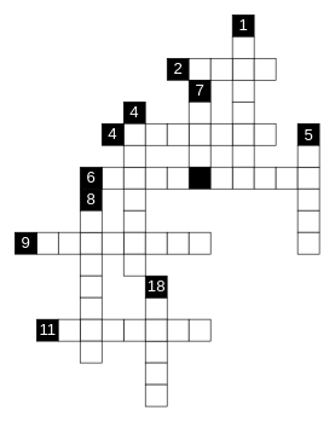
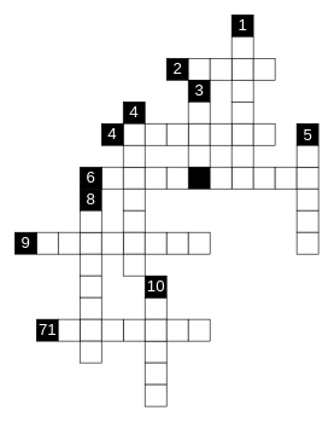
  <mxCell id="0" />
  <mxCell id="1" parent="0" />
  <mxCell id="2" value="" style="whiteSpace=wrap;html=1;aspect=fixed;fillColor=#000000;" vertex="1" parent="1"><mxGeometry x="320" y="20" width="30" height="30" as="geometry" /></mxCell>
  <mxCell id="3" value="" style="whiteSpace=wrap;html=1;aspect=fixed;" vertex="1" parent="1"><mxGeometry x="320" y="50" width="30" height="30" as="geometry" /></mxCell>
  <mxCell id="4" value="" style="whiteSpace=wrap;html=1;aspect=fixed;" vertex="1" parent="1"><mxGeometry x="320" y="80" width="30" height="30" as="geometry" /></mxCell>
  <mxCell id="5" value="" style="whiteSpace=wrap;html=1;aspect=fixed;" vertex="1" parent="1"><mxGeometry x="320" y="110" width="30" height="30" as="geometry" /></mxCell>
  <mxCell id="6" value="" style="whiteSpace=wrap;html=1;aspect=fixed;" vertex="1" parent="1"><mxGeometry x="320" y="140" width="30" height="30" as="geometry" /></mxCell>
  <mxCell id="7" value="" style="whiteSpace=wrap;html=1;aspect=fixed;" vertex="1" parent="1"><mxGeometry x="320" y="170" width="30" height="30" as="geometry" /></mxCell>
  <mxCell id="8" value="" style="whiteSpace=wrap;html=1;aspect=fixed;" vertex="1" parent="1"><mxGeometry x="320" y="200" width="30" height="30" as="geometry" /></mxCell>
  <mxCell id="9" value="" style="whiteSpace=wrap;html=1;aspect=fixed;" vertex="1" parent="1"><mxGeometry x="320" y="230" width="30" height="30" as="geometry" /></mxCell>
  <mxCell id="10" value="" style="whiteSpace=wrap;html=1;aspect=fixed;" vertex="1" parent="1"><mxGeometry x="350" y="230" width="30" height="30" as="geometry" /></mxCell>
  <mxCell id="11" value="" style="whiteSpace=wrap;html=1;aspect=fixed;" vertex="1" parent="1"><mxGeometry x="380" y="230" width="30" height="30" as="geometry" /></mxCell>
  <mxCell id="12" value="" style="whiteSpace=wrap;html=1;aspect=fixed;" vertex="1" parent="1"><mxGeometry x="410" y="230" width="30" height="30" as="geometry" /></mxCell>
  <mxCell id="13" value="" style="whiteSpace=wrap;html=1;aspect=fixed;fillColor=#000000;" vertex="1" parent="1"><mxGeometry x="410" y="170" width="30" height="30" as="geometry" /></mxCell>
  <mxCell id="14" value="" style="whiteSpace=wrap;html=1;aspect=fixed;" vertex="1" parent="1"><mxGeometry x="410" y="200" width="30" height="30" as="geometry" /></mxCell>
  <mxCell id="15" value="" style="whiteSpace=wrap;html=1;aspect=fixed;" vertex="1" parent="1"><mxGeometry x="410" y="260" width="30" height="30" as="geometry" /></mxCell>
  <mxCell id="16" value="" style="whiteSpace=wrap;html=1;aspect=fixed;" vertex="1" parent="1"><mxGeometry x="410" y="290" width="30" height="30" as="geometry" /></mxCell>
  <mxCell id="17" value="" style="whiteSpace=wrap;html=1;aspect=fixed;" vertex="1" parent="1"><mxGeometry x="410" y="320" width="30" height="30" as="geometry" /></mxCell>
  <mxCell id="18" value="" style="whiteSpace=wrap;html=1;aspect=fixed;" vertex="1" parent="1"><mxGeometry x="200" y="470" width="30" height="30" as="geometry" /></mxCell>
  <mxCell id="19" value="" style="whiteSpace=wrap;html=1;aspect=fixed;" vertex="1" parent="1"><mxGeometry x="200" y="500" width="30" height="30" as="geometry" /></mxCell>
  <mxCell id="20" value="" style="whiteSpace=wrap;html=1;aspect=fixed;" vertex="1" parent="1"><mxGeometry x="200" y="530" width="30" height="30" as="geometry" /></mxCell>
  <mxCell id="21" value="" style="whiteSpace=wrap;html=1;aspect=fixed;" vertex="1" parent="1"><mxGeometry x="350" y="80" width="30" height="30" as="geometry" /></mxCell>
  <mxCell id="22" value="" style="whiteSpace=wrap;html=1;aspect=fixed;" vertex="1" parent="1"><mxGeometry x="350" y="170" width="30" height="30" as="geometry" /></mxCell>
  <mxCell id="23" value="" style="whiteSpace=wrap;html=1;aspect=fixed;fillColor=#000000;" vertex="1" parent="1"><mxGeometry x="230" y="80" width="30" height="30" as="geometry" /></mxCell>
  <mxCell id="24" value="" style="whiteSpace=wrap;html=1;aspect=fixed;" vertex="1" parent="1"><mxGeometry x="260" y="80" width="30" height="30" as="geometry" /></mxCell>
  <mxCell id="25" value="" style="whiteSpace=wrap;html=1;aspect=fixed;" vertex="1" parent="1"><mxGeometry x="290" y="80" width="30" height="30" as="geometry" /></mxCell>
  <mxCell id="26" value="" style="whiteSpace=wrap;html=1;aspect=fixed;fillColor=#000000;" vertex="1" parent="1"><mxGeometry x="260" y="110" width="30" height="30" as="geometry" /></mxCell>
  <mxCell id="27" value="" style="whiteSpace=wrap;html=1;aspect=fixed;" vertex="1" parent="1"><mxGeometry x="260" y="140" width="30" height="30" as="geometry" /></mxCell>
  <mxCell id="28" value="" style="whiteSpace=wrap;html=1;aspect=fixed;" vertex="1" parent="1"><mxGeometry x="260" y="170" width="30" height="30" as="geometry" /></mxCell>
  <mxCell id="29" value="" style="whiteSpace=wrap;html=1;aspect=fixed;" vertex="1" parent="1"><mxGeometry x="260" y="200" width="30" height="30" as="geometry" /></mxCell>
  <mxCell id="30" value="" style="whiteSpace=wrap;html=1;aspect=fixed;fillColor=#000000;" vertex="1" parent="1"><mxGeometry x="260" y="230" width="30" height="30" as="geometry" /></mxCell>
  <mxCell id="31" value="" style="whiteSpace=wrap;html=1;aspect=fixed;" vertex="1" parent="1"><mxGeometry x="290" y="230" width="30" height="30" as="geometry" /></mxCell>
  <mxCell id="32" value="" style="whiteSpace=wrap;html=1;aspect=fixed;" vertex="1" parent="1"><mxGeometry x="140" y="230" width="30" height="30" as="geometry" /></mxCell>
  <mxCell id="33" value="" style="whiteSpace=wrap;html=1;aspect=fixed;" vertex="1" parent="1"><mxGeometry x="170" y="230" width="30" height="30" as="geometry" /></mxCell>
  <mxCell id="34" value="" style="whiteSpace=wrap;html=1;aspect=fixed;" vertex="1" parent="1"><mxGeometry x="200" y="230" width="30" height="30" as="geometry" /></mxCell>
  <mxCell id="35" value="" style="whiteSpace=wrap;html=1;aspect=fixed;" vertex="1" parent="1"><mxGeometry x="230" y="230" width="30" height="30" as="geometry" /></mxCell>
  <mxCell id="36" value="" style="whiteSpace=wrap;html=1;aspect=fixed;fillColor=#000000;" vertex="1" parent="1"><mxGeometry x="110" y="230" width="30" height="30" as="geometry" /></mxCell>
  <mxCell id="37" value="" style="whiteSpace=wrap;html=1;aspect=fixed;fillColor=#000000;" vertex="1" parent="1"><mxGeometry x="170" y="140" width="30" height="30" as="geometry" /></mxCell>
  <mxCell id="38" value="" style="whiteSpace=wrap;html=1;aspect=fixed;" vertex="1" parent="1"><mxGeometry x="170" y="170" width="30" height="30" as="geometry" /></mxCell>
  <mxCell id="39" value="" style="whiteSpace=wrap;html=1;aspect=fixed;" vertex="1" parent="1"><mxGeometry x="170" y="200" width="30" height="30" as="geometry" /></mxCell>
  <mxCell id="40" value="" style="whiteSpace=wrap;html=1;aspect=fixed;fillColor=#000000;" vertex="1" parent="1"><mxGeometry x="140" y="170" width="30" height="30" as="geometry" /></mxCell>
  <mxCell id="41" value="" style="whiteSpace=wrap;html=1;aspect=fixed;" vertex="1" parent="1"><mxGeometry x="200" y="170" width="30" height="30" as="geometry" /></mxCell>
  <mxCell id="42" value="" style="whiteSpace=wrap;html=1;aspect=fixed;" vertex="1" parent="1"><mxGeometry x="230" y="170" width="30" height="30" as="geometry" /></mxCell>
  <mxCell id="43" value="" style="whiteSpace=wrap;html=1;aspect=fixed;" vertex="1" parent="1"><mxGeometry x="290" y="170" width="30" height="30" as="geometry" /></mxCell>
  <mxCell id="44" value="" style="whiteSpace=wrap;html=1;aspect=fixed;" vertex="1" parent="1"><mxGeometry x="170" y="260" width="30" height="30" as="geometry" /></mxCell>
  <mxCell id="45" value="" style="whiteSpace=wrap;html=1;aspect=fixed;" vertex="1" parent="1"><mxGeometry x="170" y="290" width="30" height="30" as="geometry" /></mxCell>
  <mxCell id="46" value="" style="whiteSpace=wrap;html=1;aspect=fixed;" vertex="1" parent="1"><mxGeometry x="170" y="320" width="30" height="30" as="geometry" /></mxCell>
  <mxCell id="47" value="" style="whiteSpace=wrap;html=1;aspect=fixed;" vertex="1" parent="1"><mxGeometry x="170" y="350" width="30" height="30" as="geometry" /></mxCell>
  <mxCell id="48" value="" style="whiteSpace=wrap;html=1;aspect=fixed;" vertex="1" parent="1"><mxGeometry x="200" y="320" width="30" height="30" as="geometry" /></mxCell>
  <mxCell id="49" value="" style="whiteSpace=wrap;html=1;aspect=fixed;" vertex="1" parent="1"><mxGeometry x="230" y="320" width="30" height="30" as="geometry" /></mxCell>
  <mxCell id="50" value="" style="whiteSpace=wrap;html=1;aspect=fixed;" vertex="1" parent="1"><mxGeometry x="260" y="320" width="30" height="30" as="geometry" /></mxCell>
  <mxCell id="51" value="" style="whiteSpace=wrap;html=1;aspect=fixed;" vertex="1" parent="1"><mxGeometry x="50" y="320" width="30" height="30" as="geometry" /></mxCell>
  <mxCell id="52" value="" style="whiteSpace=wrap;html=1;aspect=fixed;" vertex="1" parent="1"><mxGeometry x="80" y="320" width="30" height="30" as="geometry" /></mxCell>
  <mxCell id="53" value="" style="whiteSpace=wrap;html=1;aspect=fixed;" vertex="1" parent="1"><mxGeometry x="110" y="320" width="30" height="30" as="geometry" /></mxCell>
  <mxCell id="54" value="" style="whiteSpace=wrap;html=1;aspect=fixed;" vertex="1" parent="1"><mxGeometry x="140" y="320" width="30" height="30" as="geometry" /></mxCell>
  <mxCell id="55" value="" style="whiteSpace=wrap;html=1;aspect=fixed;fillColor=#000000;" vertex="1" parent="1"><mxGeometry x="20" y="320" width="30" height="30" as="geometry" /></mxCell>
  <mxCell id="56" value="" style="whiteSpace=wrap;html=1;aspect=fixed;" vertex="1" parent="1"><mxGeometry x="200" y="410" width="30" height="30" as="geometry" /></mxCell>
  <mxCell id="57" value="" style="whiteSpace=wrap;html=1;aspect=fixed;fillColor=#000000;" vertex="1" parent="1"><mxGeometry x="110" y="260" width="30" height="30" as="geometry" /></mxCell>
  <mxCell id="58" value="" style="whiteSpace=wrap;html=1;aspect=fixed;" vertex="1" parent="1"><mxGeometry x="110" y="290" width="30" height="30" as="geometry" /></mxCell>
  <mxCell id="59" value="" style="whiteSpace=wrap;html=1;aspect=fixed;" vertex="1" parent="1"><mxGeometry x="110" y="350" width="30" height="30" as="geometry" /></mxCell>
  <mxCell id="60" value="" style="whiteSpace=wrap;html=1;aspect=fixed;" vertex="1" parent="1"><mxGeometry x="110" y="380" width="30" height="30" as="geometry" /></mxCell>
  <mxCell id="61" value="" style="whiteSpace=wrap;html=1;aspect=fixed;" vertex="1" parent="1"><mxGeometry x="110" y="410" width="30" height="30" as="geometry" /></mxCell>
  <mxCell id="62" value="" style="whiteSpace=wrap;html=1;aspect=fixed;" vertex="1" parent="1"><mxGeometry x="110" y="440" width="30" height="30" as="geometry" /></mxCell>
  <mxCell id="63" value="" style="whiteSpace=wrap;html=1;aspect=fixed;" vertex="1" parent="1"><mxGeometry x="110" y="470" width="30" height="30" as="geometry" /></mxCell>
  <mxCell id="64" value="" style="whiteSpace=wrap;html=1;aspect=fixed;fillColor=#000000;" vertex="1" parent="1"><mxGeometry x="50" y="440" width="30" height="30" as="geometry" /></mxCell>
  <mxCell id="65" value="" style="whiteSpace=wrap;html=1;aspect=fixed;" vertex="1" parent="1"><mxGeometry x="80" y="440" width="30" height="30" as="geometry" /></mxCell>
  <mxCell id="66" value="" style="whiteSpace=wrap;html=1;aspect=fixed;" vertex="1" parent="1"><mxGeometry x="170" y="440" width="30" height="30" as="geometry" /></mxCell>
  <mxCell id="67" value="" style="whiteSpace=wrap;html=1;aspect=fixed;" vertex="1" parent="1"><mxGeometry x="200" y="440" width="30" height="30" as="geometry" /></mxCell>
  <mxCell id="68" value="" style="whiteSpace=wrap;html=1;aspect=fixed;" vertex="1" parent="1"><mxGeometry x="230" y="440" width="30" height="30" as="geometry" /></mxCell>
  <mxCell id="69" value="" style="whiteSpace=wrap;html=1;aspect=fixed;" vertex="1" parent="1"><mxGeometry x="260" y="440" width="30" height="30" as="geometry" /></mxCell>
  <mxCell id="70" value="" style="whiteSpace=wrap;html=1;aspect=fixed;" vertex="1" parent="1"><mxGeometry x="140" y="440" width="30" height="30" as="geometry" /></mxCell>
  <mxCell id="71" value="" style="whiteSpace=wrap;html=1;aspect=fixed;fillColor=#000000;" vertex="1" parent="1"><mxGeometry x="200" y="380" width="30" height="30" as="geometry" /></mxCell>
  <mxCell id="72" value="&lt;font style=&quot;font-size: 22px&quot; color=&quot;#FFFFFF&quot;&gt;1&lt;/font&gt;" style="text;html=1;align=center;verticalAlign=middle;resizable=0;points=[];autosize=1;" vertex="1" parent="1"><mxGeometry x="324" y="24.5" width="22" height="21" as="geometry" /></mxCell>
  <mxCell id="73" value="&lt;font style=&quot;font-size: 22px&quot; color=&quot;#FFFFFF&quot;&gt;2&lt;/font&gt;" style="text;html=1;align=center;verticalAlign=middle;resizable=0;points=[];autosize=1;" vertex="1" parent="1"><mxGeometry x="234" y="84.5" width="22" height="21" as="geometry" /></mxCell>
- <mxCell id="74" value="&lt;font style=&quot;font-size: 22px&quot; color=&quot;#FFFFFF&quot;&gt;7&lt;/font&gt;" style="text;html=1;align=center;verticalAlign=middle;resizable=0;points=[];autosize=1;" vertex="1" parent="1"><mxGeometry x="264" y="114.5" width="22" height="21" as="geometry" /></mxCell>
+ <mxCell id="74" value="&lt;font style=&quot;font-size: 22px&quot; color=&quot;#FFFFFF&quot;&gt;3&lt;/font&gt;" style="text;html=1;align=center;verticalAlign=middle;resizable=0;points=[];autosize=1;" vertex="1" parent="1"><mxGeometry x="264" y="114.5" width="22" height="21" as="geometry" /></mxCell>
  <mxCell id="75" value="&lt;font style=&quot;font-size: 22px&quot; color=&quot;#FFFFFF&quot;&gt;4&lt;/font&gt;" style="text;html=1;strokeColor=none;fillColor=none;align=center;verticalAlign=middle;whiteSpace=wrap;rounded=0;" vertex="1" parent="1"><mxGeometry x="135" y="175" width="40" height="20" as="geometry" /></mxCell>
  <mxCell id="76" value="&lt;font style=&quot;font-size: 22px&quot; color=&quot;#FFFFFF&quot;&gt;4&lt;/font&gt;" style="text;html=1;strokeColor=none;fillColor=none;align=center;verticalAlign=middle;whiteSpace=wrap;rounded=0;" vertex="1" parent="1"><mxGeometry x="165" y="145" width="40" height="20" as="geometry" /></mxCell>
  <mxCell id="77" value="&lt;font style=&quot;font-size: 22px&quot; color=&quot;#FFFFFF&quot;&gt;6&lt;/font&gt;" style="text;html=1;align=center;verticalAlign=middle;resizable=0;points=[];autosize=1;" vertex="1" parent="1"><mxGeometry x="114" y="234.5" width="22" height="21" as="geometry" /></mxCell>
  <mxCell id="78" value="&lt;font style=&quot;font-size: 22px&quot; color=&quot;#FFFFFF&quot;&gt;8&lt;/font&gt;" style="text;html=1;align=center;verticalAlign=middle;resizable=0;points=[];autosize=1;" vertex="1" parent="1"><mxGeometry x="114" y="264.5" width="22" height="21" as="geometry" /></mxCell>
  <mxCell id="79" value="&lt;font style=&quot;font-size: 22px&quot; color=&quot;#FFFFFF&quot;&gt;9&lt;/font&gt;" style="text;html=1;align=center;verticalAlign=middle;resizable=0;points=[];autosize=1;" vertex="1" parent="1"><mxGeometry x="24" y="324.5" width="22" height="21" as="geometry" /></mxCell>
- <mxCell id="80" value="&lt;font style=&quot;font-size: 22px&quot; color=&quot;#FFFFFF&quot;&gt;18&lt;/font&gt;" style="text;html=1;align=center;verticalAlign=middle;resizable=0;points=[];autosize=1;" vertex="1" parent="1"><mxGeometry x="198" y="384.5" width="34" height="21" as="geometry" /></mxCell>
- <mxCell id="81" value="&lt;font style=&quot;font-size: 22px&quot; color=&quot;#FFFFFF&quot;&gt;11&lt;/font&gt;" style="text;html=1;align=center;verticalAlign=middle;resizable=0;points=[];autosize=1;" vertex="1" parent="1"><mxGeometry x="48" y="444.5" width="34" height="21" as="geometry" /></mxCell>
+ <mxCell id="80" value="&lt;font style=&quot;font-size: 22px&quot; color=&quot;#FFFFFF&quot;&gt;10&lt;/font&gt;" style="text;html=1;align=center;verticalAlign=middle;resizable=0;points=[];autosize=1;" vertex="1" parent="1"><mxGeometry x="198" y="384.5" width="34" height="21" as="geometry" /></mxCell>
+ <mxCell id="81" value="&lt;font style=&quot;font-size: 22px&quot; color=&quot;#FFFFFF&quot;&gt;71&lt;/font&gt;" style="text;html=1;align=center;verticalAlign=middle;resizable=0;points=[];autosize=1;" vertex="1" parent="1"><mxGeometry x="48" y="444.5" width="34" height="21" as="geometry" /></mxCell>
  <mxCell id="82" value="&lt;font style=&quot;font-size: 22px&quot; color=&quot;#FFFFFF&quot;&gt;5&lt;/font&gt;" style="text;html=1;align=center;verticalAlign=middle;resizable=0;points=[];autosize=1;" vertex="1" parent="1"><mxGeometry x="414" y="175" width="22" height="21" as="geometry" /></mxCell>
